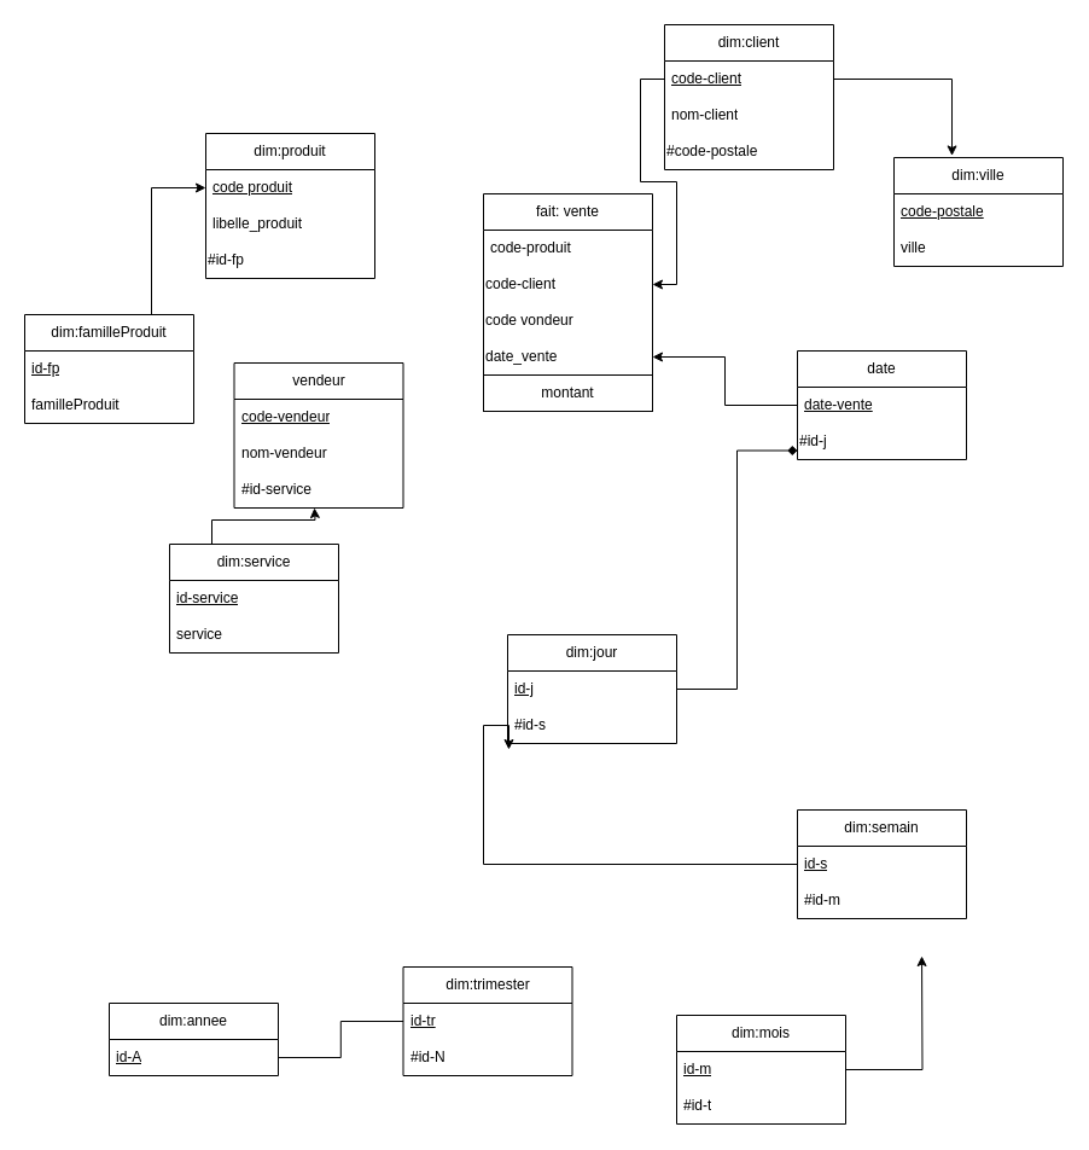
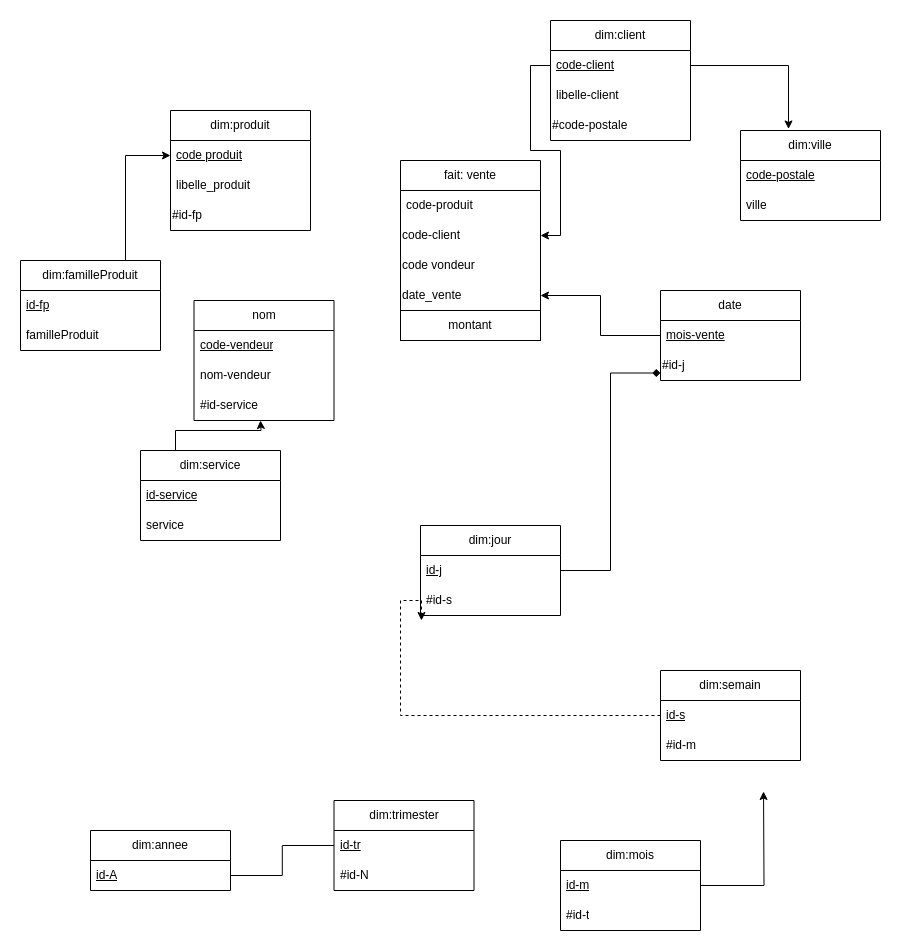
  <mxCell id="0" />
  <mxCell id="1" parent="0" />
  <mxCell id="2" value="fait: vente" style="swimlane;fontStyle=0;childLayout=stackLayout;horizontal=1;startSize=30;horizontalStack=0;resizeParent=1;resizeParentMax=0;resizeLast=0;collapsible=1;marginBottom=0;whiteSpace=wrap;html=1;" vertex="1" parent="1"><mxGeometry x="400" y="160" width="140" height="180" as="geometry" /></mxCell>
  <mxCell id="3" value="code-produit" style="text;strokeColor=none;fillColor=none;align=left;verticalAlign=middle;spacingLeft=4;spacingRight=4;overflow=hidden;points=[[0,0.5],[1,0.5]];portConstraint=eastwest;rotatable=0;whiteSpace=wrap;html=1;shadow=0;rounded=0;glass=0;strokeWidth=1;fontStyle=0" vertex="1" parent="2"><mxGeometry y="30" width="140" height="30" as="geometry" /></mxCell>
  <mxCell id="4" value="code-client" style="text;html=1;align=left;verticalAlign=middle;whiteSpace=wrap;rounded=0;" vertex="1" parent="2"><mxGeometry y="60" width="140" height="30" as="geometry" /></mxCell>
  <mxCell id="5" value="code vondeur" style="text;html=1;align=left;verticalAlign=middle;whiteSpace=wrap;rounded=0;" vertex="1" parent="2"><mxGeometry y="90" width="140" height="30" as="geometry" /></mxCell>
  <mxCell id="6" value="&lt;div&gt;date_vente&lt;/div&gt;" style="text;html=1;align=left;verticalAlign=middle;whiteSpace=wrap;rounded=0;" vertex="1" parent="2"><mxGeometry y="120" width="140" height="30" as="geometry" /></mxCell>
  <mxCell id="7" value="montant" style="text;html=1;align=center;verticalAlign=middle;whiteSpace=wrap;rounded=0;strokeColor=default;" vertex="1" parent="2"><mxGeometry y="150" width="140" height="30" as="geometry" /></mxCell>
  <mxCell id="8" value="dim:produit" style="swimlane;fontStyle=0;childLayout=stackLayout;horizontal=1;startSize=30;horizontalStack=0;resizeParent=1;resizeParentMax=0;resizeLast=0;collapsible=1;marginBottom=0;whiteSpace=wrap;html=1;" vertex="1" parent="1"><mxGeometry x="170" y="110" width="140" height="120" as="geometry" /></mxCell>
  <mxCell id="9" value="&lt;u&gt;code produit&lt;/u&gt;" style="text;strokeColor=none;fillColor=none;align=left;verticalAlign=middle;spacingLeft=4;spacingRight=4;overflow=hidden;points=[[0,0.5],[1,0.5]];portConstraint=eastwest;rotatable=0;whiteSpace=wrap;html=1;" vertex="1" parent="8"><mxGeometry y="30" width="140" height="30" as="geometry" /></mxCell>
  <mxCell id="10" value="libelle_produit" style="text;strokeColor=none;fillColor=none;align=left;verticalAlign=middle;spacingLeft=4;spacingRight=4;overflow=hidden;points=[[0,0.5],[1,0.5]];portConstraint=eastwest;rotatable=0;whiteSpace=wrap;html=1;" vertex="1" parent="8"><mxGeometry y="60" width="140" height="30" as="geometry" /></mxCell>
  <mxCell id="11" value="#id-fp" style="text;html=1;align=left;verticalAlign=middle;whiteSpace=wrap;rounded=0;" vertex="1" parent="8"><mxGeometry y="90" width="140" height="30" as="geometry" /></mxCell>
  <mxCell id="12" value="dim:client" style="swimlane;fontStyle=0;childLayout=stackLayout;horizontal=1;startSize=30;horizontalStack=0;resizeParent=1;resizeParentMax=0;resizeLast=0;collapsible=1;marginBottom=0;whiteSpace=wrap;html=1;" vertex="1" parent="1"><mxGeometry x="550" y="20" width="140" height="120" as="geometry" /></mxCell>
  <mxCell id="13" value="&lt;u&gt;code-client&lt;/u&gt;" style="text;strokeColor=none;fillColor=none;align=left;verticalAlign=middle;spacingLeft=4;spacingRight=4;overflow=hidden;points=[[0,0.5],[1,0.5]];portConstraint=eastwest;rotatable=0;whiteSpace=wrap;html=1;" vertex="1" parent="12"><mxGeometry y="30" width="140" height="30" as="geometry" /></mxCell>
- <mxCell id="14" value="nom-client" style="text;strokeColor=none;fillColor=none;align=left;verticalAlign=middle;spacingLeft=4;spacingRight=4;overflow=hidden;points=[[0,0.5],[1,0.5]];portConstraint=eastwest;rotatable=0;whiteSpace=wrap;html=1;" vertex="1" parent="12"><mxGeometry y="60" width="140" height="30" as="geometry" /></mxCell>
+ <mxCell id="14" value="libelle-client" style="text;strokeColor=none;fillColor=none;align=left;verticalAlign=middle;spacingLeft=4;spacingRight=4;overflow=hidden;points=[[0,0.5],[1,0.5]];portConstraint=eastwest;rotatable=0;whiteSpace=wrap;html=1;" vertex="1" parent="12"><mxGeometry y="60" width="140" height="30" as="geometry" /></mxCell>
  <mxCell id="15" value="#code-postale" style="text;html=1;align=left;verticalAlign=middle;whiteSpace=wrap;rounded=0;" vertex="1" parent="12"><mxGeometry y="90" width="140" height="30" as="geometry" /></mxCell>
- <mxCell id="16" value="vendeur" style="swimlane;fontStyle=0;childLayout=stackLayout;horizontal=1;startSize=30;horizontalStack=0;resizeParent=1;resizeParentMax=0;resizeLast=0;collapsible=1;marginBottom=0;whiteSpace=wrap;html=1;" vertex="1" parent="1"><mxGeometry x="193.5" y="300" width="140" height="120" as="geometry" /></mxCell>
+ <mxCell id="16" value="nom" style="swimlane;fontStyle=0;childLayout=stackLayout;horizontal=1;startSize=30;horizontalStack=0;resizeParent=1;resizeParentMax=0;resizeLast=0;collapsible=1;marginBottom=0;whiteSpace=wrap;html=1;" vertex="1" parent="1"><mxGeometry x="193.5" y="300" width="140" height="120" as="geometry" /></mxCell>
  <mxCell id="17" value="&lt;u&gt;code-vendeur&lt;/u&gt;" style="text;strokeColor=none;fillColor=none;align=left;verticalAlign=middle;spacingLeft=4;spacingRight=4;overflow=hidden;points=[[0,0.5],[1,0.5]];portConstraint=eastwest;rotatable=0;whiteSpace=wrap;html=1;" vertex="1" parent="16"><mxGeometry y="30" width="140" height="30" as="geometry" /></mxCell>
  <mxCell id="18" value="nom-vendeur" style="text;strokeColor=none;fillColor=none;align=left;verticalAlign=middle;spacingLeft=4;spacingRight=4;overflow=hidden;points=[[0,0.5],[1,0.5]];portConstraint=eastwest;rotatable=0;whiteSpace=wrap;html=1;" vertex="1" parent="16"><mxGeometry y="60" width="140" height="30" as="geometry" /></mxCell>
  <mxCell id="19" value="#id-service" style="text;strokeColor=none;fillColor=none;align=left;verticalAlign=middle;spacingLeft=4;spacingRight=4;overflow=hidden;points=[[0,0.5],[1,0.5]];portConstraint=eastwest;rotatable=0;whiteSpace=wrap;html=1;" vertex="1" parent="16"><mxGeometry y="90" width="140" height="30" as="geometry" /></mxCell>
  <mxCell id="20" value="date" style="swimlane;fontStyle=0;childLayout=stackLayout;horizontal=1;startSize=30;horizontalStack=0;resizeParent=1;resizeParentMax=0;resizeLast=0;collapsible=1;marginBottom=0;whiteSpace=wrap;html=1;" vertex="1" parent="1"><mxGeometry x="660" y="290" width="140" height="90" as="geometry" /></mxCell>
- <mxCell id="21" value="&lt;u&gt;date-vente&lt;/u&gt;" style="text;strokeColor=none;fillColor=none;align=left;verticalAlign=middle;spacingLeft=4;spacingRight=4;overflow=hidden;points=[[0,0.5],[1,0.5]];portConstraint=eastwest;rotatable=0;whiteSpace=wrap;html=1;" vertex="1" parent="20"><mxGeometry y="30" width="140" height="30" as="geometry" /></mxCell>
+ <mxCell id="21" value="&lt;u&gt;mois-vente&lt;/u&gt;" style="text;strokeColor=none;fillColor=none;align=left;verticalAlign=middle;spacingLeft=4;spacingRight=4;overflow=hidden;points=[[0,0.5],[1,0.5]];portConstraint=eastwest;rotatable=0;whiteSpace=wrap;html=1;" vertex="1" parent="20"><mxGeometry y="30" width="140" height="30" as="geometry" /></mxCell>
  <mxCell id="22" value="#id-j" style="text;html=1;align=left;verticalAlign=middle;whiteSpace=wrap;rounded=0;" vertex="1" parent="20"><mxGeometry y="60" width="140" height="30" as="geometry" /></mxCell>
  <mxCell id="23" style="edgeStyle=orthogonalEdgeStyle;rounded=0;orthogonalLoop=1;jettySize=auto;html=1;exitX=0;exitY=0.5;exitDx=0;exitDy=0;entryX=1;entryY=0.5;entryDx=0;entryDy=0;" edge="1" parent="1" source="21" target="6"><mxGeometry relative="1" as="geometry" /></mxCell>
  <mxCell id="24" style="edgeStyle=orthogonalEdgeStyle;rounded=0;orthogonalLoop=1;jettySize=auto;html=1;exitX=0;exitY=0.5;exitDx=0;exitDy=0;entryX=1;entryY=0.5;entryDx=0;entryDy=0;" edge="1" parent="1" source="13" target="4"><mxGeometry relative="1" as="geometry" /></mxCell>
  <mxCell id="25" value="dim:trimester" style="swimlane;fontStyle=0;childLayout=stackLayout;horizontal=1;startSize=30;horizontalStack=0;resizeParent=1;resizeParentMax=0;resizeLast=0;collapsible=1;marginBottom=0;whiteSpace=wrap;html=1;" vertex="1" parent="1"><mxGeometry x="333.5" y="800" width="140" height="90" as="geometry" /></mxCell>
  <mxCell id="26" value="&lt;u&gt;id-tr&lt;/u&gt;" style="text;strokeColor=none;fillColor=none;align=left;verticalAlign=middle;spacingLeft=4;spacingRight=4;overflow=hidden;points=[[0,0.5],[1,0.5]];portConstraint=eastwest;rotatable=0;whiteSpace=wrap;html=1;" vertex="1" parent="25"><mxGeometry y="30" width="140" height="30" as="geometry" /></mxCell>
  <mxCell id="27" value="#id-N" style="text;strokeColor=none;fillColor=none;align=left;verticalAlign=middle;spacingLeft=4;spacingRight=4;overflow=hidden;points=[[0,0.5],[1,0.5]];portConstraint=eastwest;rotatable=0;whiteSpace=wrap;html=1;" vertex="1" parent="25"><mxGeometry y="60" width="140" height="30" as="geometry" /></mxCell>
  <mxCell id="28" value="dim:mois" style="swimlane;fontStyle=0;childLayout=stackLayout;horizontal=1;startSize=30;horizontalStack=0;resizeParent=1;resizeParentMax=0;resizeLast=0;collapsible=1;marginBottom=0;whiteSpace=wrap;html=1;" vertex="1" parent="1"><mxGeometry x="560" y="840" width="140" height="90" as="geometry" /></mxCell>
  <mxCell id="29" value="&lt;u&gt;id-m&lt;/u&gt;" style="text;strokeColor=none;fillColor=none;align=left;verticalAlign=middle;spacingLeft=4;spacingRight=4;overflow=hidden;points=[[0,0.5],[1,0.5]];portConstraint=eastwest;rotatable=0;whiteSpace=wrap;html=1;" vertex="1" parent="28"><mxGeometry y="30" width="140" height="30" as="geometry" /></mxCell>
  <mxCell id="30" value="#id-t" style="text;strokeColor=none;fillColor=none;align=left;verticalAlign=middle;spacingLeft=4;spacingRight=4;overflow=hidden;points=[[0,0.5],[1,0.5]];portConstraint=eastwest;rotatable=0;whiteSpace=wrap;html=1;" vertex="1" parent="28"><mxGeometry y="60" width="140" height="30" as="geometry" /></mxCell>
  <mxCell id="31" value="dim:semain" style="swimlane;fontStyle=0;childLayout=stackLayout;horizontal=1;startSize=30;horizontalStack=0;resizeParent=1;resizeParentMax=0;resizeLast=0;collapsible=1;marginBottom=0;whiteSpace=wrap;html=1;" vertex="1" parent="1"><mxGeometry x="660" y="670" width="140" height="90" as="geometry" /></mxCell>
  <mxCell id="32" value="&lt;u&gt;id-s&lt;/u&gt;" style="text;strokeColor=none;fillColor=none;align=left;verticalAlign=middle;spacingLeft=4;spacingRight=4;overflow=hidden;points=[[0,0.5],[1,0.5]];portConstraint=eastwest;rotatable=0;whiteSpace=wrap;html=1;" vertex="1" parent="31"><mxGeometry y="30" width="140" height="30" as="geometry" /></mxCell>
  <mxCell id="33" value="#id-m" style="text;strokeColor=none;fillColor=none;align=left;verticalAlign=middle;spacingLeft=4;spacingRight=4;overflow=hidden;points=[[0,0.5],[1,0.5]];portConstraint=eastwest;rotatable=0;whiteSpace=wrap;html=1;" vertex="1" parent="31"><mxGeometry y="60" width="140" height="30" as="geometry" /></mxCell>
  <mxCell id="34" value="dim:jour" style="swimlane;fontStyle=0;childLayout=stackLayout;horizontal=1;startSize=30;horizontalStack=0;resizeParent=1;resizeParentMax=0;resizeLast=0;collapsible=1;marginBottom=0;whiteSpace=wrap;html=1;" vertex="1" parent="1"><mxGeometry x="420" y="525" width="140" height="90" as="geometry" /></mxCell>
  <mxCell id="35" value="&lt;u&gt;id-j&lt;/u&gt;" style="text;strokeColor=none;fillColor=none;align=left;verticalAlign=middle;spacingLeft=4;spacingRight=4;overflow=hidden;points=[[0,0.5],[1,0.5]];portConstraint=eastwest;rotatable=0;whiteSpace=wrap;html=1;" vertex="1" parent="34"><mxGeometry y="30" width="140" height="30" as="geometry" /></mxCell>
  <mxCell id="36" value="#id-s" style="text;strokeColor=none;fillColor=none;align=left;verticalAlign=middle;spacingLeft=4;spacingRight=4;overflow=hidden;points=[[0,0.5],[1,0.5]];portConstraint=eastwest;rotatable=0;whiteSpace=wrap;html=1;" vertex="1" parent="34"><mxGeometry y="60" width="140" height="30" as="geometry" /></mxCell>
  <mxCell id="37" value="dim:annee" style="swimlane;fontStyle=0;childLayout=stackLayout;horizontal=1;startSize=30;horizontalStack=0;resizeParent=1;resizeParentMax=0;resizeLast=0;collapsible=1;marginBottom=0;whiteSpace=wrap;html=1;" vertex="1" parent="1"><mxGeometry x="90" y="830" width="140" height="60" as="geometry" /></mxCell>
  <mxCell id="38" value="&lt;u&gt;id-A&lt;/u&gt;" style="text;strokeColor=none;fillColor=none;align=left;verticalAlign=middle;spacingLeft=4;spacingRight=4;overflow=hidden;points=[[0,0.5],[1,0.5]];portConstraint=eastwest;rotatable=0;whiteSpace=wrap;html=1;" vertex="1" parent="37"><mxGeometry y="30" width="140" height="30" as="geometry" /></mxCell>
  <mxCell id="39" style="edgeStyle=orthogonalEdgeStyle;rounded=0;orthogonalLoop=1;jettySize=auto;html=1;exitX=0.75;exitY=0;exitDx=0;exitDy=0;entryX=0;entryY=0.5;entryDx=0;entryDy=0;" edge="1" parent="1" source="40" target="9"><mxGeometry relative="1" as="geometry" /></mxCell>
  <mxCell id="40" value="&lt;span style=&quot;text-align: left;&quot;&gt;dim:familleProduit&lt;/span&gt;" style="swimlane;fontStyle=0;childLayout=stackLayout;horizontal=1;startSize=30;horizontalStack=0;resizeParent=1;resizeParentMax=0;resizeLast=0;collapsible=1;marginBottom=0;whiteSpace=wrap;html=1;" vertex="1" parent="1"><mxGeometry x="20" y="260" width="140" height="90" as="geometry" /></mxCell>
  <mxCell id="41" value="&lt;u&gt;id-fp&lt;/u&gt;" style="text;strokeColor=none;fillColor=none;align=left;verticalAlign=middle;spacingLeft=4;spacingRight=4;overflow=hidden;points=[[0,0.5],[1,0.5]];portConstraint=eastwest;rotatable=0;whiteSpace=wrap;html=1;" vertex="1" parent="40"><mxGeometry y="30" width="140" height="30" as="geometry" /></mxCell>
  <mxCell id="42" value="familleProduit" style="text;strokeColor=none;fillColor=none;align=left;verticalAlign=middle;spacingLeft=4;spacingRight=4;overflow=hidden;points=[[0,0.5],[1,0.5]];portConstraint=eastwest;rotatable=0;whiteSpace=wrap;html=1;" vertex="1" parent="40"><mxGeometry y="60" width="140" height="30" as="geometry" /></mxCell>
  <mxCell id="43" value="dim:ville" style="swimlane;fontStyle=0;childLayout=stackLayout;horizontal=1;startSize=30;horizontalStack=0;resizeParent=1;resizeParentMax=0;resizeLast=0;collapsible=1;marginBottom=0;whiteSpace=wrap;html=1;" vertex="1" parent="1"><mxGeometry x="740" y="130" width="140" height="90" as="geometry" /></mxCell>
  <mxCell id="44" value="&lt;u&gt;code-postale&lt;/u&gt;" style="text;strokeColor=none;fillColor=none;align=left;verticalAlign=middle;spacingLeft=4;spacingRight=4;overflow=hidden;points=[[0,0.5],[1,0.5]];portConstraint=eastwest;rotatable=0;whiteSpace=wrap;html=1;" vertex="1" parent="43"><mxGeometry y="30" width="140" height="30" as="geometry" /></mxCell>
  <mxCell id="45" value="ville" style="text;strokeColor=none;fillColor=none;align=left;verticalAlign=middle;spacingLeft=4;spacingRight=4;overflow=hidden;points=[[0,0.5],[1,0.5]];portConstraint=eastwest;rotatable=0;whiteSpace=wrap;html=1;" vertex="1" parent="43"><mxGeometry y="60" width="140" height="30" as="geometry" /></mxCell>
  <mxCell id="46" style="edgeStyle=orthogonalEdgeStyle;rounded=0;orthogonalLoop=1;jettySize=auto;html=1;exitX=1;exitY=0.5;exitDx=0;exitDy=0;entryX=0.343;entryY=-0.017;entryDx=0;entryDy=0;entryPerimeter=0;" edge="1" parent="1" source="13" target="43"><mxGeometry relative="1" as="geometry" /></mxCell>
  <mxCell id="47" style="edgeStyle=orthogonalEdgeStyle;rounded=0;orthogonalLoop=1;jettySize=auto;html=1;exitX=1;exitY=0.5;exitDx=0;exitDy=0;entryX=0;entryY=0.75;entryDx=0;entryDy=0;endArrow=diamond;" edge="1" parent="1" source="35" target="22"><mxGeometry relative="1" as="geometry" /></mxCell>
- <mxCell id="48" style="edgeStyle=orthogonalEdgeStyle;rounded=0;orthogonalLoop=1;jettySize=auto;html=1;exitX=0;exitY=0.5;exitDx=0;exitDy=0;entryX=0.007;entryY=1.167;entryDx=0;entryDy=0;entryPerimeter=0;" edge="1" parent="1" source="32" target="36"><mxGeometry relative="1" as="geometry"><mxPoint x="419.02" y="642" as="targetPoint" /><Array as="points"><mxPoint x="400" y="715" /><mxPoint x="400" y="600" /><mxPoint x="421" y="600" /></Array></mxGeometry></mxCell>
+ <mxCell id="48" style="edgeStyle=orthogonalEdgeStyle;rounded=0;orthogonalLoop=1;jettySize=auto;html=1;exitX=0;exitY=0.5;exitDx=0;exitDy=0;entryX=0.007;entryY=1.167;entryDx=0;entryDy=0;entryPerimeter=0;dashed=1;" edge="1" parent="1" source="32" target="36"><mxGeometry relative="1" as="geometry"><mxPoint x="419.02" y="642" as="targetPoint" /><Array as="points"><mxPoint x="400" y="715" /><mxPoint x="400" y="600" /><mxPoint x="421" y="600" /></Array></mxGeometry></mxCell>
  <mxCell id="49" style="edgeStyle=orthogonalEdgeStyle;rounded=0;orthogonalLoop=1;jettySize=auto;html=1;exitX=1;exitY=0.5;exitDx=0;exitDy=0;entryX=0.736;entryY=1.033;entryDx=0;entryDy=0;entryPerimeter=0;" edge="1" parent="1" source="29"><mxGeometry relative="1" as="geometry"><mxPoint x="763.04" y="790.99" as="targetPoint" /></mxGeometry></mxCell>
  <mxCell id="50" style="edgeStyle=orthogonalEdgeStyle;rounded=0;orthogonalLoop=1;jettySize=auto;html=1;exitX=1;exitY=0.5;exitDx=0;exitDy=0;entryX=0;entryY=0.5;entryDx=0;entryDy=0;endArrow=none;" edge="1" parent="1" source="38" target="26"><mxGeometry relative="1" as="geometry" /></mxCell>
  <mxCell id="51" style="edgeStyle=orthogonalEdgeStyle;rounded=0;orthogonalLoop=1;jettySize=auto;html=1;exitX=0.25;exitY=0;exitDx=0;exitDy=0;" edge="1" parent="1" source="52"><mxGeometry relative="1" as="geometry"><mxPoint x="260" y="420" as="targetPoint" /></mxGeometry></mxCell>
  <mxCell id="52" value="dim:service" style="swimlane;fontStyle=0;childLayout=stackLayout;horizontal=1;startSize=30;horizontalStack=0;resizeParent=1;resizeParentMax=0;resizeLast=0;collapsible=1;marginBottom=0;whiteSpace=wrap;html=1;" vertex="1" parent="1"><mxGeometry x="140" y="450" width="140" height="90" as="geometry" /></mxCell>
  <mxCell id="53" value="&lt;u&gt;id-service&lt;/u&gt;" style="text;strokeColor=none;fillColor=none;align=left;verticalAlign=middle;spacingLeft=4;spacingRight=4;overflow=hidden;points=[[0,0.5],[1,0.5]];portConstraint=eastwest;rotatable=0;whiteSpace=wrap;html=1;" vertex="1" parent="52"><mxGeometry y="30" width="140" height="30" as="geometry" /></mxCell>
  <mxCell id="54" value="service" style="text;strokeColor=none;fillColor=none;align=left;verticalAlign=middle;spacingLeft=4;spacingRight=4;overflow=hidden;points=[[0,0.5],[1,0.5]];portConstraint=eastwest;rotatable=0;whiteSpace=wrap;html=1;" vertex="1" parent="52"><mxGeometry y="60" width="140" height="30" as="geometry" /></mxCell>
